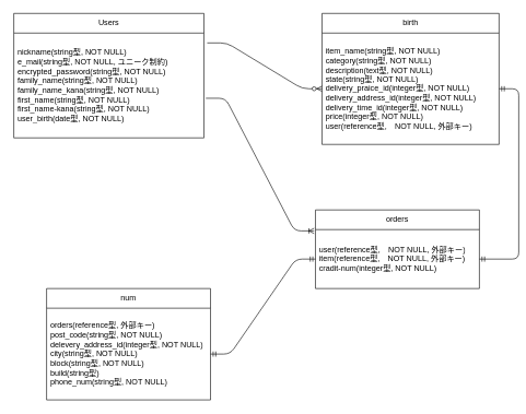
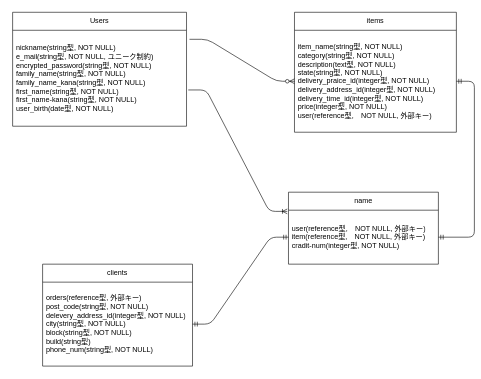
  <mxCell id="0" />
  <mxCell id="1" parent="0" />
  <mxCell id="2" value="Users" style="swimlane;fontStyle=0;childLayout=stackLayout;horizontal=1;startSize=30;horizontalStack=0;resizeParent=1;resizeParentMax=0;resizeLast=0;collapsible=1;marginBottom=0;whiteSpace=wrap;html=1;" vertex="1" parent="1"><mxGeometry x="20" y="20" width="290" height="190" as="geometry" /></mxCell>
  <mxCell id="3" value="nickname(string型, NOT NULL)&lt;br&gt;e_mail(string型, NOT NULL, ユニーク制約)&amp;nbsp;&lt;br&gt;encrypted_password(string型, NOT NULL)&lt;br&gt;family_name(string型, NOT NULL)&lt;br&gt;family_name_kana(string型, NOT NULL)&lt;br&gt;first_name(string型, NOT NULL)&lt;br&gt;first_name-kana(string型, NOT NULL)&lt;br&gt;user_birth(date型, NOT NULL)" style="text;strokeColor=none;fillColor=none;align=left;verticalAlign=middle;spacingLeft=4;spacingRight=4;overflow=hidden;points=[[0,0.5],[1,0.5]];portConstraint=eastwest;rotatable=0;whiteSpace=wrap;html=1;" vertex="1" parent="2"><mxGeometry y="30" width="290" height="160" as="geometry" /></mxCell>
- <mxCell id="4" value="orders" style="swimlane;fontStyle=0;childLayout=stackLayout;horizontal=1;startSize=30;horizontalStack=0;resizeParent=1;resizeParentMax=0;resizeLast=0;collapsible=1;marginBottom=0;whiteSpace=wrap;html=1;" vertex="1" parent="1"><mxGeometry x="480" y="320" width="250" height="120" as="geometry" /></mxCell>
+ <mxCell id="4" value="name" style="swimlane;fontStyle=0;childLayout=stackLayout;horizontal=1;startSize=30;horizontalStack=0;resizeParent=1;resizeParentMax=0;resizeLast=0;collapsible=1;marginBottom=0;whiteSpace=wrap;html=1;" vertex="1" parent="1"><mxGeometry x="480" y="320" width="250" height="120" as="geometry" /></mxCell>
  <mxCell id="5" value="user(reference型,　NOT NULL, 外部キー)&lt;br&gt;item(reference型,　NOT NULL, 外部キー)&lt;br&gt;cradit-num(integer型, NOT NULL)" style="text;strokeColor=none;fillColor=none;align=left;verticalAlign=middle;spacingLeft=4;spacingRight=4;overflow=hidden;points=[[0,0.5],[1,0.5]];portConstraint=eastwest;rotatable=0;whiteSpace=wrap;html=1;" vertex="1" parent="4"><mxGeometry y="30" width="250" height="90" as="geometry" /></mxCell>
- <mxCell id="6" value="num" style="swimlane;fontStyle=0;childLayout=stackLayout;horizontal=1;startSize=30;horizontalStack=0;resizeParent=1;resizeParentMax=0;resizeLast=0;collapsible=1;marginBottom=0;whiteSpace=wrap;html=1;" vertex="1" parent="1"><mxGeometry x="70" y="440" width="250" height="170" as="geometry" /></mxCell>
+ <mxCell id="6" value="clients" style="swimlane;fontStyle=0;childLayout=stackLayout;horizontal=1;startSize=30;horizontalStack=0;resizeParent=1;resizeParentMax=0;resizeLast=0;collapsible=1;marginBottom=0;whiteSpace=wrap;html=1;" vertex="1" parent="1"><mxGeometry x="70" y="440" width="250" height="170" as="geometry" /></mxCell>
  <mxCell id="7" value="orders(reference型, 外部キー)&lt;br&gt;post_code(string型, NOT NULL)&lt;br&gt;delevery_address_id(integer型, NOT NULL)&lt;br&gt;city(string型, NOT NULL)&lt;br&gt;block(string型, NOT NULL)&lt;br&gt;build(string型)&lt;br&gt;phone_num(string型, NOT NULL)" style="text;strokeColor=none;fillColor=none;align=left;verticalAlign=middle;spacingLeft=4;spacingRight=4;overflow=hidden;points=[[0,0.5],[1,0.5]];portConstraint=eastwest;rotatable=0;whiteSpace=wrap;html=1;" vertex="1" parent="6"><mxGeometry y="30" width="250" height="140" as="geometry" /></mxCell>
- <mxCell id="8" value="birth" style="swimlane;fontStyle=0;childLayout=stackLayout;horizontal=1;startSize=30;horizontalStack=0;resizeParent=1;resizeParentMax=0;resizeLast=0;collapsible=1;marginBottom=0;whiteSpace=wrap;html=1;" vertex="1" parent="1"><mxGeometry x="490" y="20" width="270" height="200" as="geometry" /></mxCell>
+ <mxCell id="8" value="items" style="swimlane;fontStyle=0;childLayout=stackLayout;horizontal=1;startSize=30;horizontalStack=0;resizeParent=1;resizeParentMax=0;resizeLast=0;collapsible=1;marginBottom=0;whiteSpace=wrap;html=1;" vertex="1" parent="1"><mxGeometry x="490" y="20" width="270" height="200" as="geometry" /></mxCell>
  <mxCell id="9" value="item_name(string型, NOT NULL)&lt;br&gt;category(string型, NOT NULL)&lt;br&gt;description(text型, NOT NULL)&lt;br&gt;state(string型, NOT NULL)&lt;br&gt;delivery_praice_id(integer型, NOT NULL)&lt;br&gt;delivery_address_id(integer型, NOT NULL)&lt;br&gt;delivery_time_id(integer型, NOT NULL)&lt;br&gt;price(integer型, NOT NULL)&lt;br&gt;user(reference型,　NOT NULL, 外部キー)" style="text;strokeColor=none;fillColor=none;align=left;verticalAlign=middle;spacingLeft=4;spacingRight=4;overflow=hidden;points=[[0,0.5],[1,0.5]];portConstraint=eastwest;rotatable=0;whiteSpace=wrap;html=1;" vertex="1" parent="8"><mxGeometry y="30" width="270" height="170" as="geometry" /></mxCell>
  <mxCell id="10" value="" style="edgeStyle=entityRelationEdgeStyle;fontSize=12;html=1;endArrow=ERzeroToMany;endFill=1;exitX=1.017;exitY=0.094;exitDx=0;exitDy=0;entryX=0;entryY=0.5;entryDx=0;entryDy=0;exitPerimeter=0;" edge="1" parent="1" source="3" target="9"><mxGeometry width="100" height="100" relative="1" as="geometry"><mxPoint x="280" y="100" as="sourcePoint" /><mxPoint x="380" y="0" as="targetPoint" /></mxGeometry></mxCell>
  <mxCell id="11" value="" style="edgeStyle=entityRelationEdgeStyle;fontSize=12;html=1;endArrow=ERmandOne;startArrow=ERmandOne;exitX=1;exitY=0.5;exitDx=0;exitDy=0;" edge="1" parent="1" source="5" target="9"><mxGeometry width="100" height="100" relative="1" as="geometry"><mxPoint x="424" y="290" as="sourcePoint" /><mxPoint x="524" y="190" as="targetPoint" /></mxGeometry></mxCell>
  <mxCell id="12" value="" style="edgeStyle=entityRelationEdgeStyle;fontSize=12;html=1;endArrow=ERoneToMany;entryX=-0.008;entryY=0.022;entryDx=0;entryDy=0;entryPerimeter=0;exitX=1.01;exitY=0.622;exitDx=0;exitDy=0;exitPerimeter=0;" edge="1" parent="1" source="3" target="5"><mxGeometry width="100" height="100" relative="1" as="geometry"><mxPoint x="297" y="150" as="sourcePoint" /><mxPoint x="350" y="180" as="targetPoint" /></mxGeometry></mxCell>
  <mxCell id="13" value="" style="edgeStyle=entityRelationEdgeStyle;fontSize=12;html=1;endArrow=ERmandOne;startArrow=ERmandOne;entryX=0;entryY=0.5;entryDx=0;entryDy=0;" edge="1" parent="1" source="7" target="5"><mxGeometry width="100" height="100" relative="1" as="geometry"><mxPoint x="330" y="390" as="sourcePoint" /><mxPoint x="400" y="390" as="targetPoint" /></mxGeometry></mxCell>
